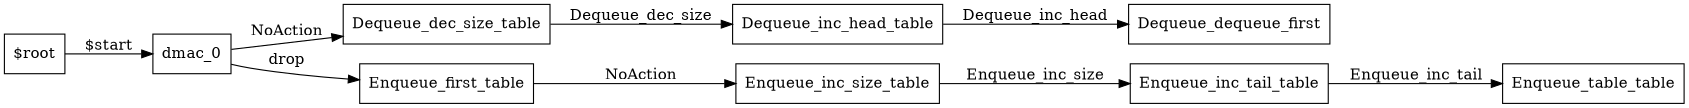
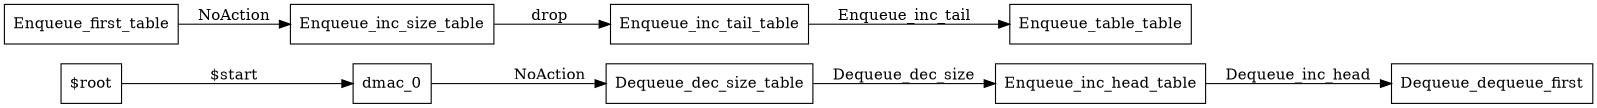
  digraph {
    rankdir=LR
    node [color=black shape=box]
    edge [color=black]
    n1 [label="$root"]
    n2 [label=dmac_0]
    n3 [label=Dequeue_dec_size_table]
    n4 [label=Enqueue_first_table]
-   n5 [label=Dequeue_inc_head_table]
+   n5 [label=Enqueue_inc_head_table]
    n6 [label=Dequeue_dequeue_first]
    n7 [label=Enqueue_table_table]
    n8 [label=Enqueue_inc_size_table]
    n9 [label=Enqueue_inc_tail_table]
    n1 -> n2 [label="$start"]
    n2 -> n3 [label=NoAction]
-   n2 -> n4 [label=drop]
    n3 -> n5 [label=Dequeue_dec_size]
    n4 -> n8 [label=NoAction]
    n5 -> n6 [label=Dequeue_inc_head]
-   n8 -> n9 [label=Enqueue_inc_size]
+   n8 -> n9 [label=drop]
    n9 -> n7 [label=Enqueue_inc_tail]
  }
